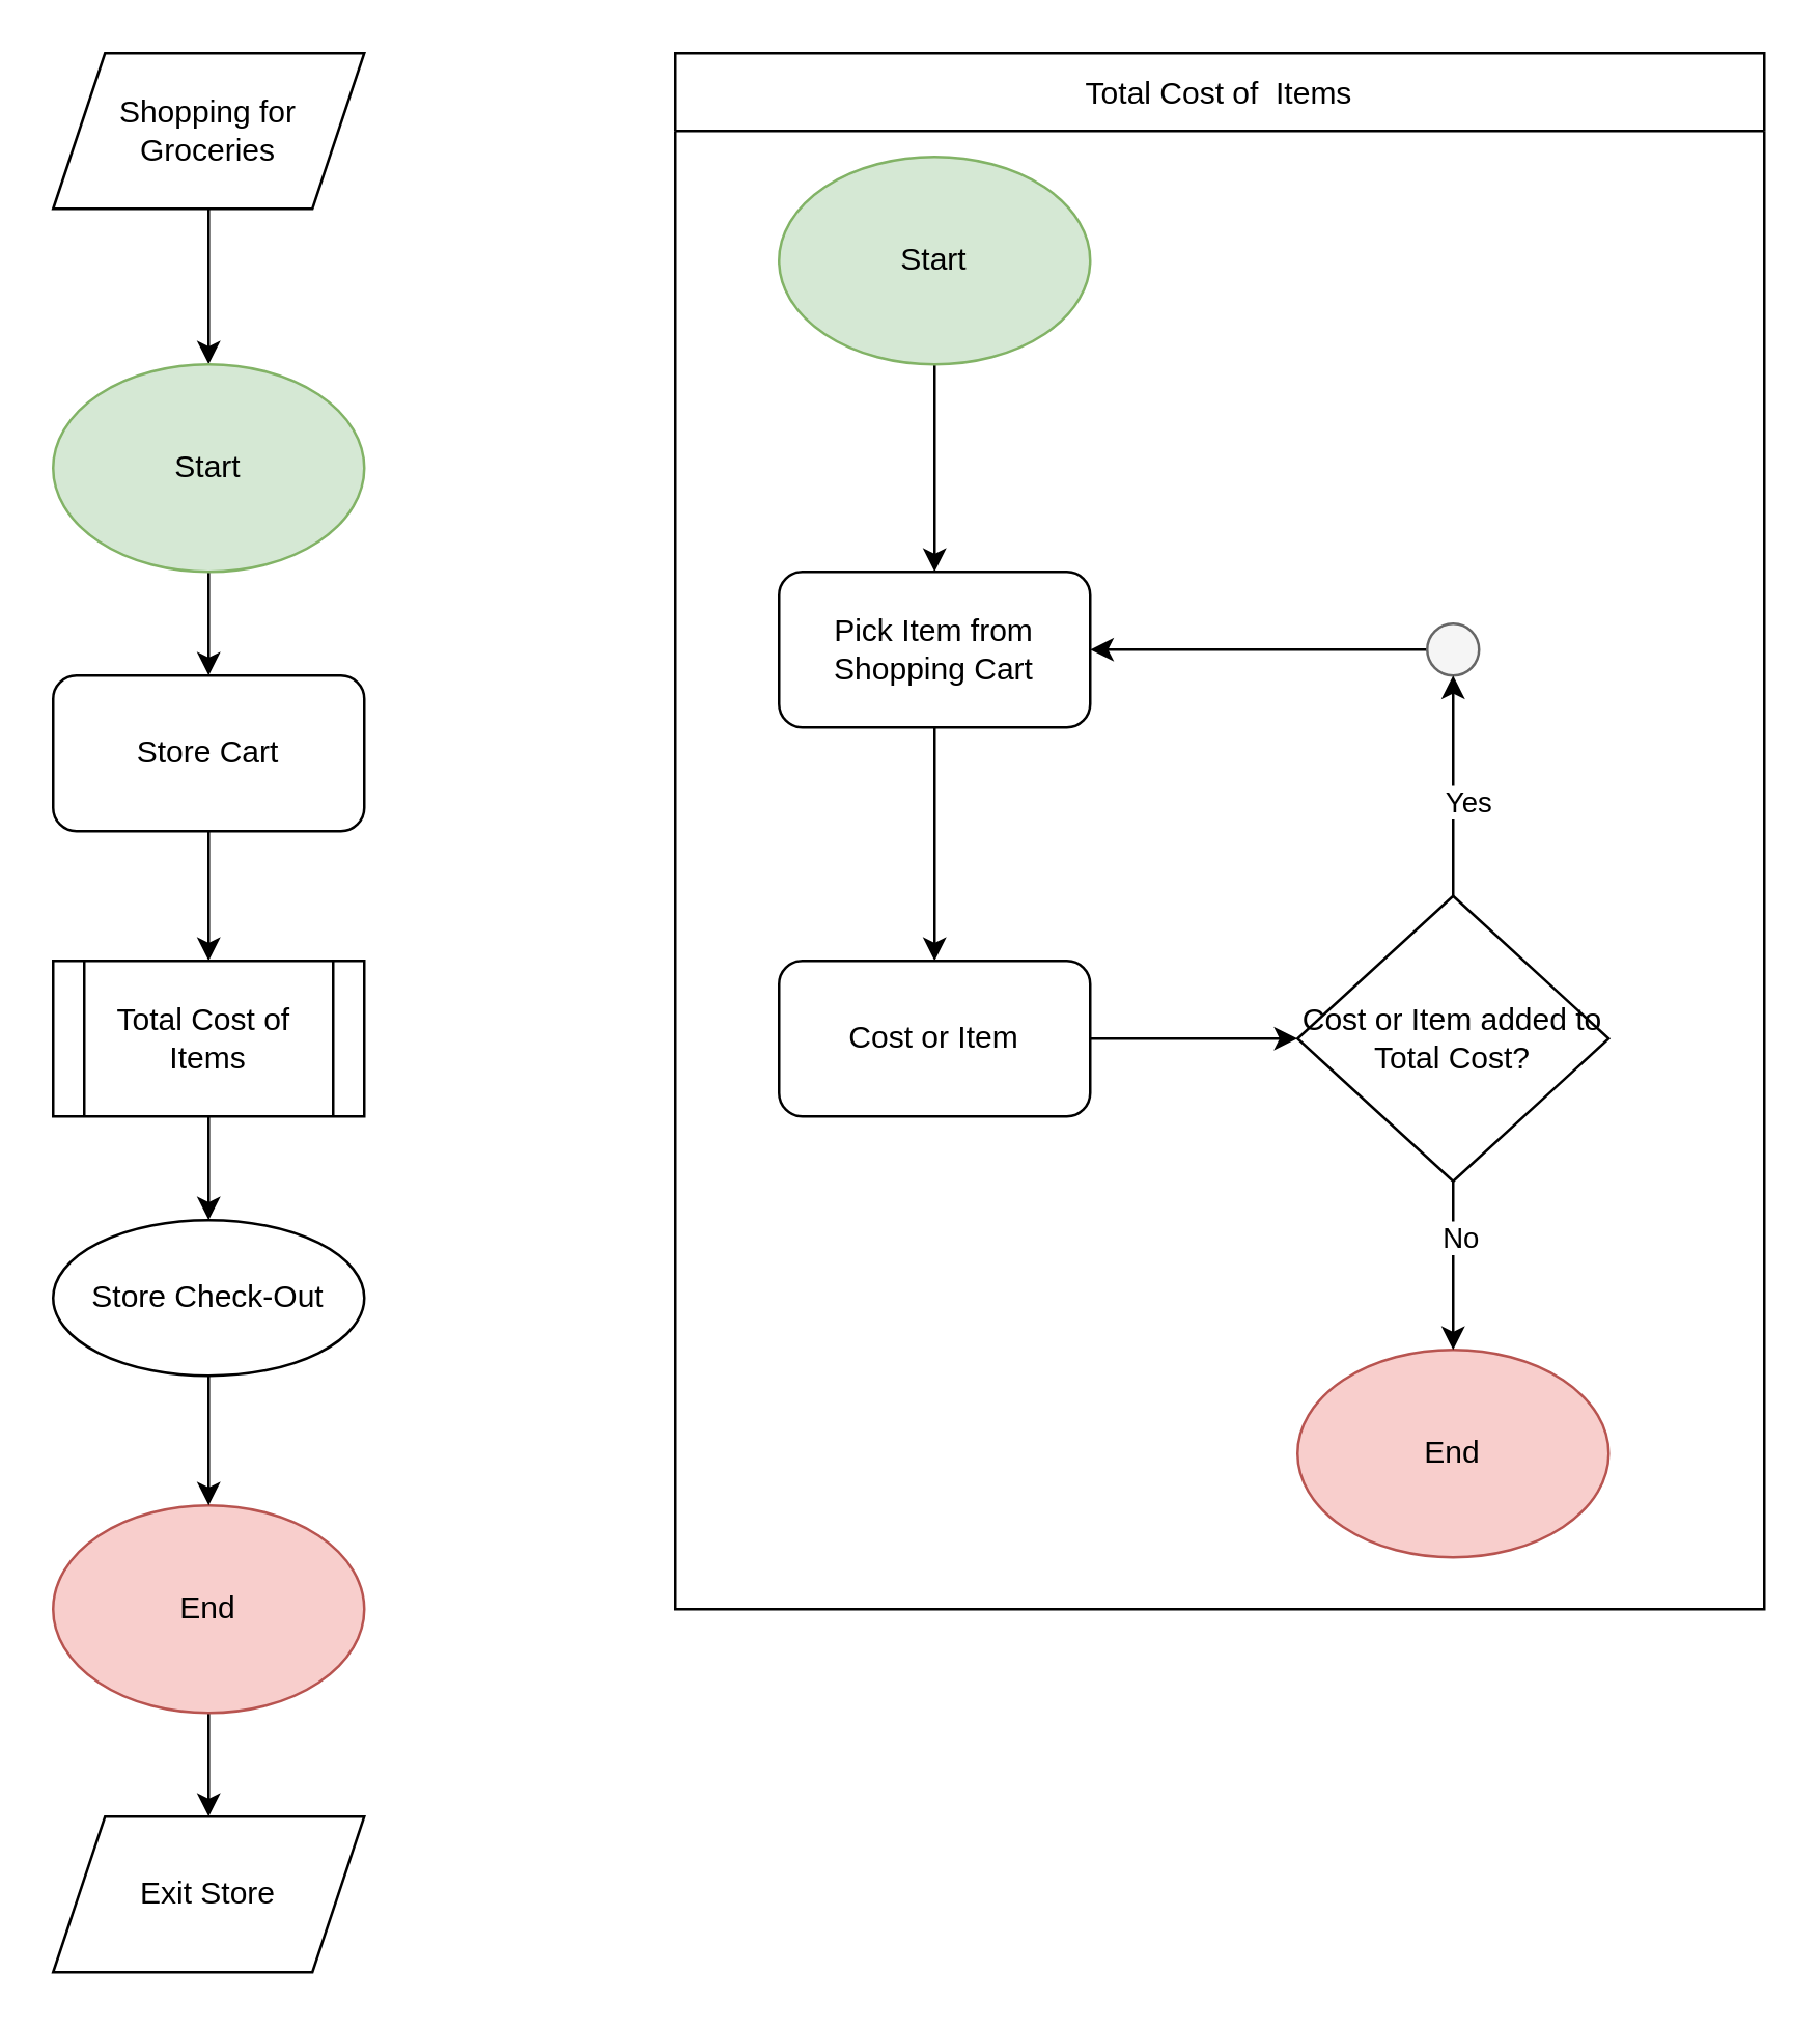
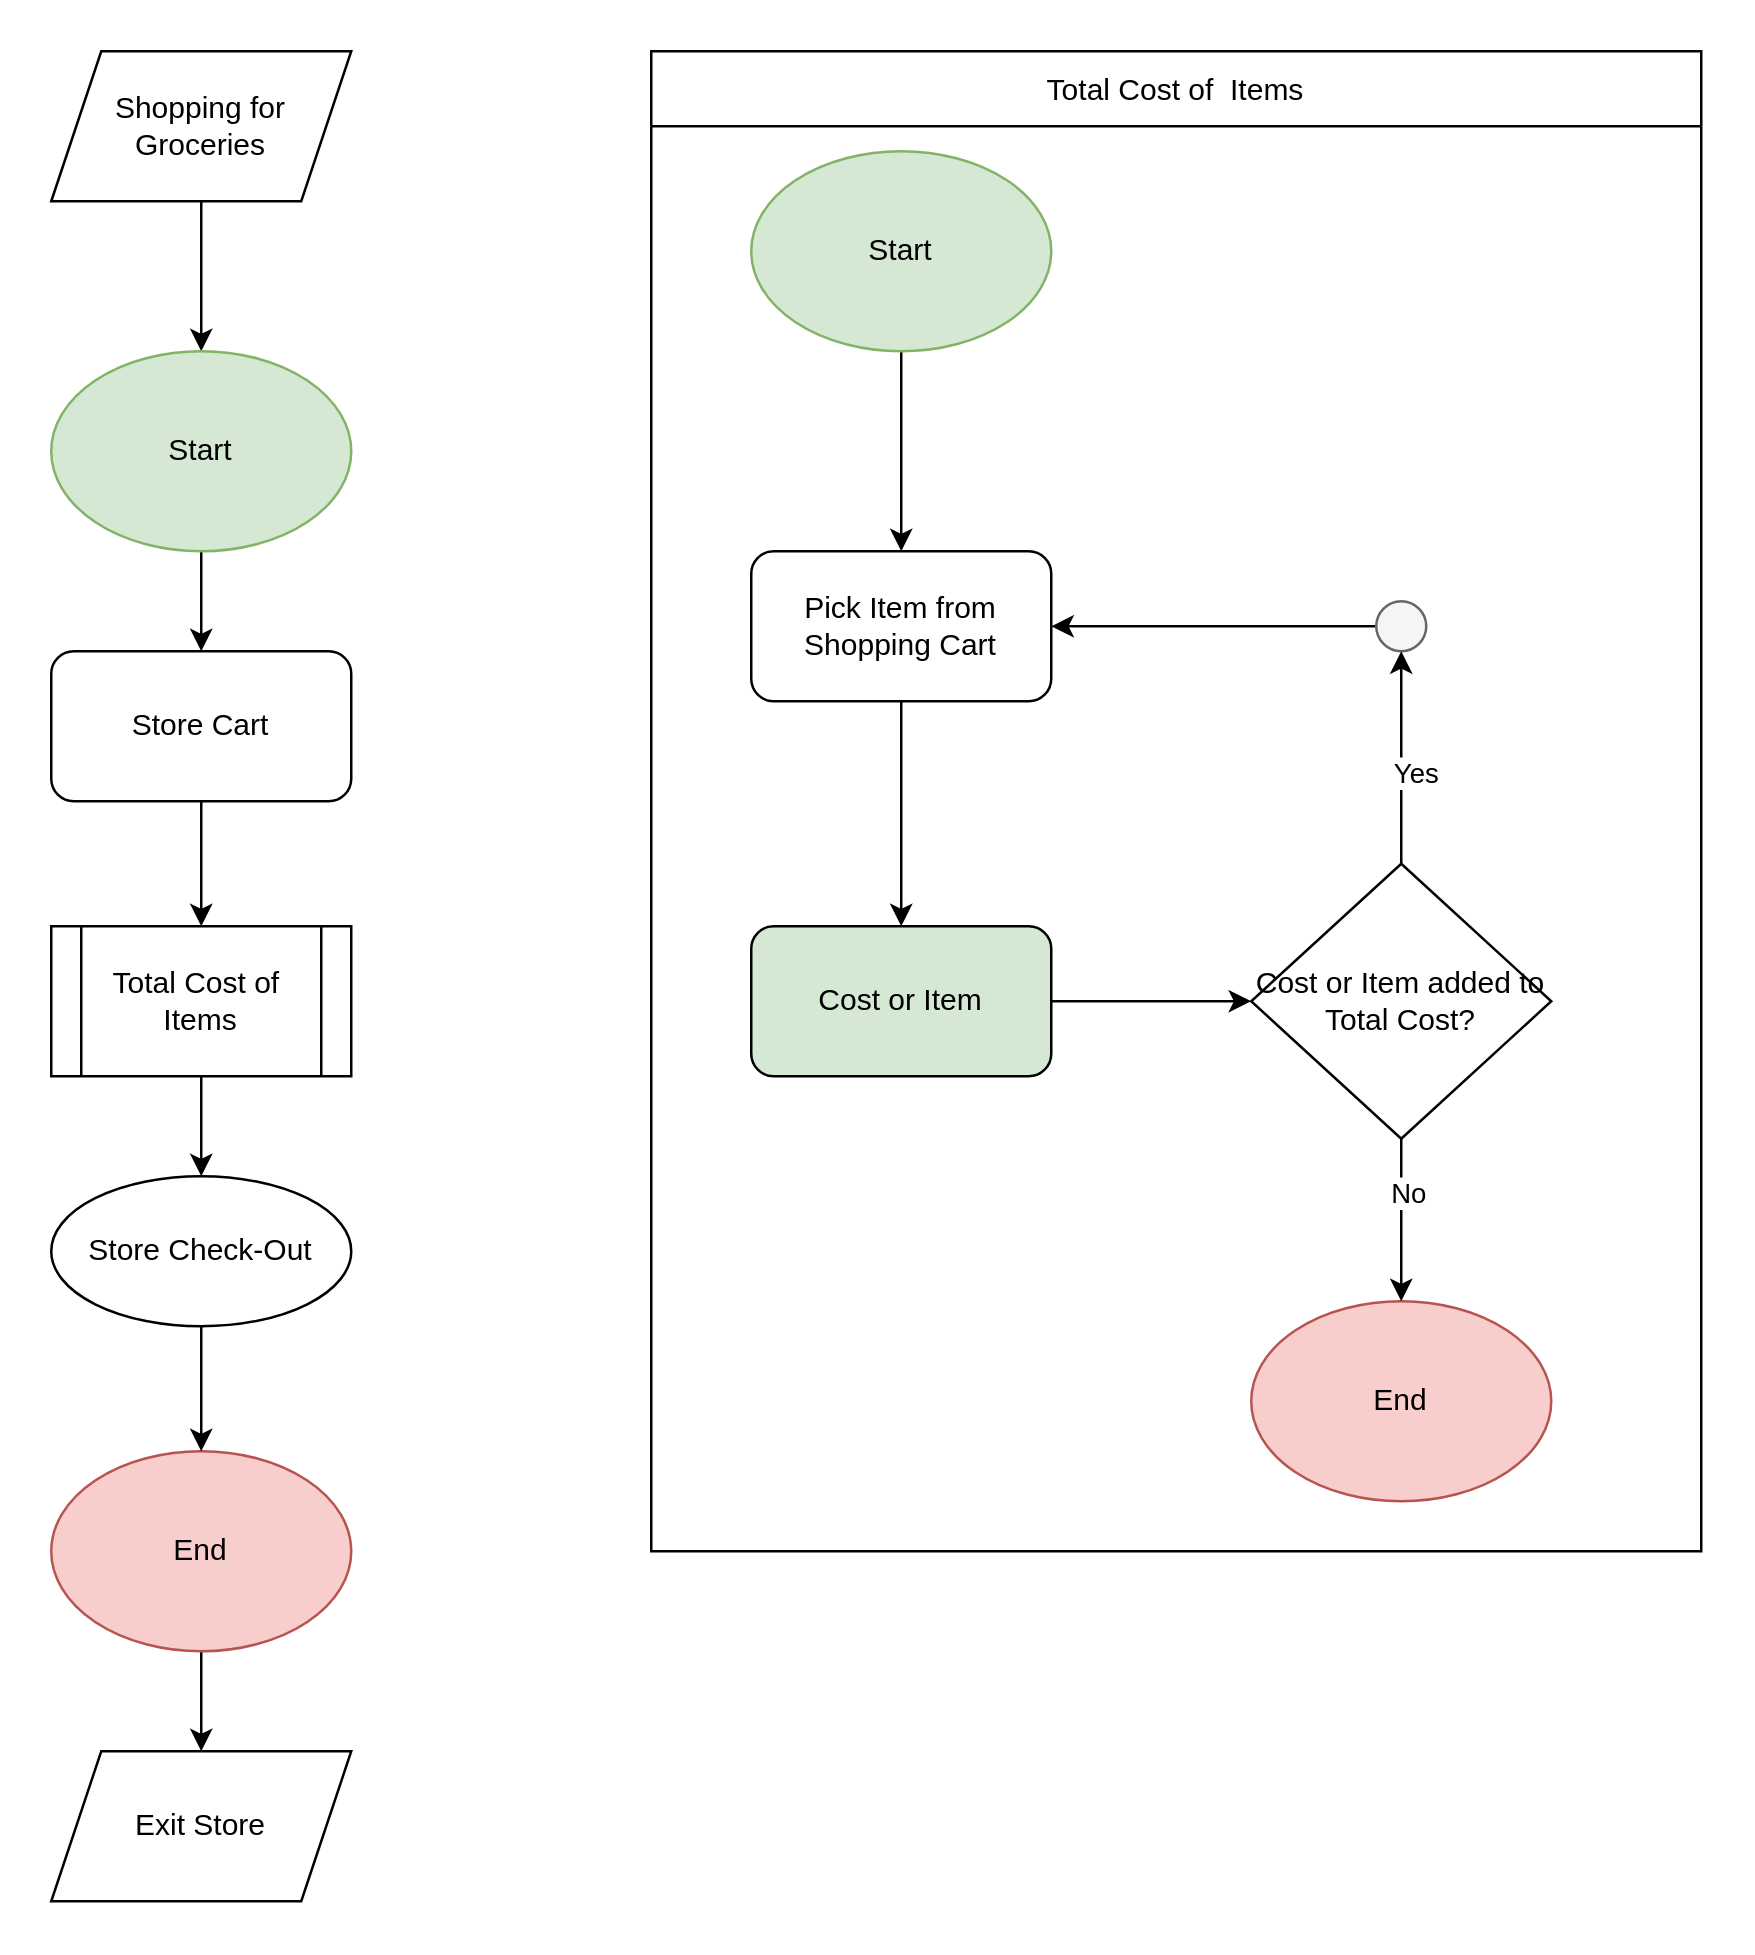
  <mxCell id="0" />
  <mxCell id="1" parent="0" />
  <mxCell id="2" value="" style="edgeStyle=orthogonalEdgeStyle;rounded=0;orthogonalLoop=1;jettySize=auto;html=1;" edge="1" parent="1" source="3" target="5"><mxGeometry relative="1" as="geometry" /></mxCell>
  <mxCell id="3" value="Shopping for Groceries" style="shape=parallelogram;perimeter=parallelogramPerimeter;whiteSpace=wrap;html=1;fixedSize=1;" vertex="1" parent="1"><mxGeometry x="20" y="20" width="120" height="60" as="geometry" /></mxCell>
  <mxCell id="4" value="" style="edgeStyle=orthogonalEdgeStyle;rounded=0;orthogonalLoop=1;jettySize=auto;html=1;" edge="1" parent="1" source="5" target="14"><mxGeometry relative="1" as="geometry" /></mxCell>
  <mxCell id="5" value="Start" style="ellipse;whiteSpace=wrap;html=1;fillColor=#d5e8d4;strokeColor=#82b366;" vertex="1" parent="1"><mxGeometry x="20" y="140" width="120" height="80" as="geometry" /></mxCell>
  <mxCell id="6" value="" style="edgeStyle=orthogonalEdgeStyle;rounded=0;orthogonalLoop=1;jettySize=auto;html=1;" edge="1" parent="1" source="7" target="16"><mxGeometry relative="1" as="geometry" /></mxCell>
  <mxCell id="7" value="Total Cost of&amp;nbsp; Items " style="shape=process;whiteSpace=wrap;html=1;backgroundOutline=1;" vertex="1" parent="1"><mxGeometry x="20" y="370" width="120" height="60" as="geometry" /></mxCell>
  <mxCell id="8" value="" style="edgeStyle=orthogonalEdgeStyle;rounded=0;orthogonalLoop=1;jettySize=auto;html=1;" edge="1" parent="1" source="9" target="17"><mxGeometry relative="1" as="geometry" /></mxCell>
  <mxCell id="9" value="End" style="ellipse;whiteSpace=wrap;html=1;fillColor=#f8cecc;strokeColor=#b85450;" vertex="1" parent="1"><mxGeometry x="20" y="580" width="120" height="80" as="geometry" /></mxCell>
  <mxCell id="10" value="Total Cost of  Items " style="shape=table;startSize=30;container=1;collapsible=0;childLayout=tableLayout;" vertex="1" parent="1"><mxGeometry x="260" y="20" width="420" height="600" as="geometry" /></mxCell>
  <mxCell id="11" value="" style="shape=tableRow;horizontal=0;startSize=0;swimlaneHead=0;swimlaneBody=0;strokeColor=inherit;top=0;left=0;bottom=0;right=0;collapsible=0;dropTarget=0;fillColor=none;points=[[0,0.5],[1,0.5]];portConstraint=eastwest;" vertex="1" parent="10"><mxGeometry y="30" width="420" height="570" as="geometry" /></mxCell>
  <mxCell id="12" value="" style="shape=partialRectangle;html=1;whiteSpace=wrap;connectable=0;strokeColor=inherit;overflow=hidden;fillColor=none;top=0;left=0;bottom=0;right=0;pointerEvents=1;" vertex="1" parent="11"><mxGeometry width="420" height="570" as="geometry"><mxRectangle width="420" height="570" as="alternateBounds" /></mxGeometry></mxCell>
  <mxCell id="13" value="" style="edgeStyle=orthogonalEdgeStyle;rounded=0;orthogonalLoop=1;jettySize=auto;html=1;" edge="1" parent="1" source="14" target="7"><mxGeometry relative="1" as="geometry" /></mxCell>
  <mxCell id="14" value="Store Cart" style="rounded=1;whiteSpace=wrap;html=1;" vertex="1" parent="1"><mxGeometry x="20" y="260" width="120" height="60" as="geometry" /></mxCell>
  <mxCell id="15" value="" style="edgeStyle=orthogonalEdgeStyle;rounded=0;orthogonalLoop=1;jettySize=auto;html=1;" edge="1" parent="1" source="16" target="9"><mxGeometry relative="1" as="geometry" /></mxCell>
  <mxCell id="16" value="Store Check-Out" style="ellipse;whiteSpace=wrap;html=1;" vertex="1" parent="1"><mxGeometry x="20" y="470" width="120" height="60" as="geometry" /></mxCell>
  <mxCell id="17" value="&lt;div&gt;Exit Store&lt;br&gt;&lt;/div&gt;" style="shape=parallelogram;perimeter=parallelogramPerimeter;whiteSpace=wrap;html=1;fixedSize=1;" vertex="1" parent="1"><mxGeometry x="20" y="700" width="120" height="60" as="geometry" /></mxCell>
  <mxCell id="18" value="" style="edgeStyle=orthogonalEdgeStyle;rounded=0;orthogonalLoop=1;jettySize=auto;html=1;" edge="1" parent="1" source="19" target="22"><mxGeometry relative="1" as="geometry" /></mxCell>
  <mxCell id="19" value="Start" style="ellipse;whiteSpace=wrap;html=1;fillColor=#d5e8d4;strokeColor=#82b366;" vertex="1" parent="1"><mxGeometry x="300" y="60" width="120" height="80" as="geometry" /></mxCell>
  <mxCell id="20" value="End" style="ellipse;whiteSpace=wrap;html=1;fillColor=#f8cecc;strokeColor=#b85450;" vertex="1" parent="1"><mxGeometry x="500" y="520" width="120" height="80" as="geometry" /></mxCell>
  <mxCell id="21" value="" style="edgeStyle=orthogonalEdgeStyle;rounded=0;orthogonalLoop=1;jettySize=auto;html=1;" edge="1" parent="1" source="22" target="24"><mxGeometry relative="1" as="geometry" /></mxCell>
  <mxCell id="22" value="&lt;div&gt;Pick Item from&lt;/div&gt;&lt;div&gt;Shopping Cart&lt;/div&gt;" style="rounded=1;whiteSpace=wrap;html=1;" vertex="1" parent="1"><mxGeometry x="300" y="220" width="120" height="60" as="geometry" /></mxCell>
  <mxCell id="23" value="" style="edgeStyle=orthogonalEdgeStyle;rounded=0;orthogonalLoop=1;jettySize=auto;html=1;" edge="1" parent="1" source="24" target="31"><mxGeometry relative="1" as="geometry" /></mxCell>
- <mxCell id="24" value="Cost or Item" style="rounded=1;whiteSpace=wrap;html=1;" vertex="1" parent="1"><mxGeometry x="300" y="370" width="120" height="60" as="geometry" /></mxCell>
+ <mxCell id="24" value="Cost or Item" style="rounded=1;whiteSpace=wrap;html=1;fillColor=#d5e8d4;" vertex="1" parent="1"><mxGeometry x="300" y="370" width="120" height="60" as="geometry" /></mxCell>
  <mxCell id="25" value="" style="edgeStyle=orthogonalEdgeStyle;rounded=0;orthogonalLoop=1;jettySize=auto;html=1;" edge="1" parent="1" source="26" target="22"><mxGeometry relative="1" as="geometry" /></mxCell>
  <mxCell id="26" value="" style="ellipse;whiteSpace=wrap;html=1;aspect=fixed;fillColor=#f5f5f5;fontColor=#333333;strokeColor=#666666;" vertex="1" parent="1"><mxGeometry x="550" y="240" width="20" height="20" as="geometry" /></mxCell>
  <mxCell id="27" value="" style="edgeStyle=orthogonalEdgeStyle;rounded=0;orthogonalLoop=1;jettySize=auto;html=1;" edge="1" parent="1" source="31" target="26"><mxGeometry relative="1" as="geometry" /></mxCell>
  <mxCell id="28" value="Yes" style="edgeLabel;html=1;align=center;verticalAlign=middle;resizable=0;points=[];" vertex="1" connectable="0" parent="27"><mxGeometry x="-0.129" y="-5" relative="1" as="geometry"><mxPoint as="offset" /></mxGeometry></mxCell>
  <mxCell id="29" value="" style="edgeStyle=orthogonalEdgeStyle;rounded=0;orthogonalLoop=1;jettySize=auto;html=1;" edge="1" parent="1" source="31" target="20"><mxGeometry relative="1" as="geometry" /></mxCell>
  <mxCell id="30" value="No" style="edgeLabel;html=1;align=center;verticalAlign=middle;resizable=0;points=[];" vertex="1" connectable="0" parent="29"><mxGeometry x="-0.354" y="2" relative="1" as="geometry"><mxPoint as="offset" /></mxGeometry></mxCell>
  <mxCell id="31" value="Cost or Item added to Total Cost?" style="rhombus;whiteSpace=wrap;html=1;" vertex="1" parent="1"><mxGeometry x="500" y="345" width="120" height="110" as="geometry" /></mxCell>
